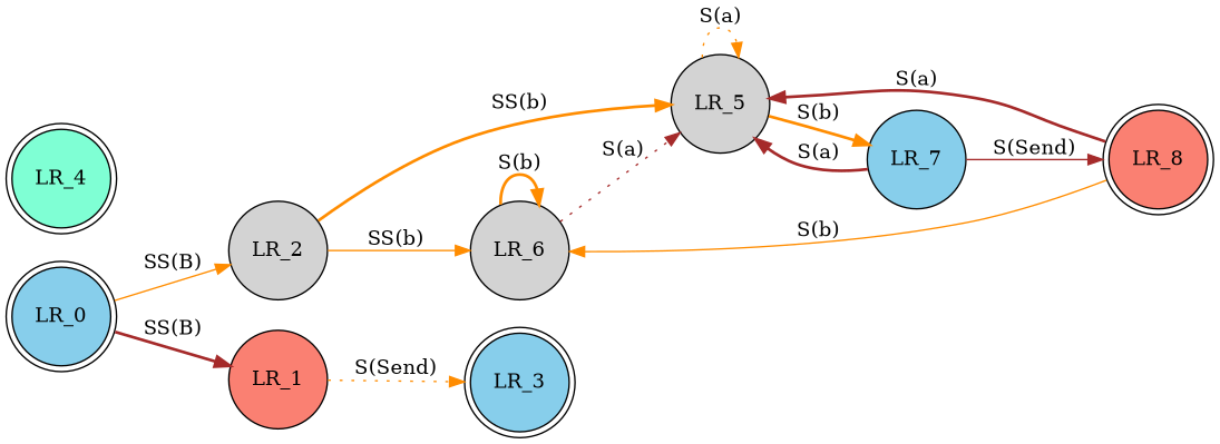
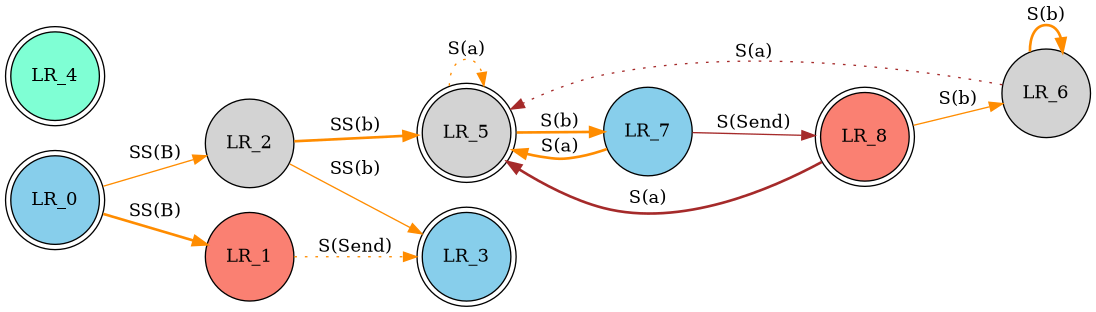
  digraph {
    rankdir=LR
    node [fillcolor=skyblue shape=circle style=filled]
    edge [color=darkorange style=bold]
    LR_0 [shape=doublecircle]
    LR_2 [fillcolor=lightgrey]
    LR_1 [fillcolor=salmon]
    LR_6 [fillcolor=lightgrey]
-   LR_5 [fillcolor=lightgrey]
+   LR_5 [fillcolor=lightgrey shape=doublecircle]
    LR_3 [shape=doublecircle]
    LR_4 [fillcolor=aquamarine shape=doublecircle]
    LR_8 [fillcolor=salmon shape=doublecircle]
    LR_7
    LR_0 -> LR_2 [label="SS(B)" style=solid]
-   LR_0 -> LR_1 [color=brown label="SS(B)"]
-   LR_2 -> LR_6 [label="SS(b)" style=solid]
+   LR_0 -> LR_1 [label="SS(B)"]
+   LR_2 -> LR_3 [label="SS(b)" style=solid]
    LR_2 -> LR_5 [label="SS(b)"]
    LR_1 -> LR_3 [label="S(Send)" style=dotted]
    LR_6 -> LR_6 [label="S(b)"]
    LR_6 -> LR_5 [color=brown label="S(a)" style=dotted]
    LR_5 -> LR_5 [label="S(a)" style=dotted]
    LR_5 -> LR_7 [label="S(b)"]
    LR_8 -> LR_6 [label="S(b)" style=solid]
    LR_8 -> LR_5 [color=brown label="S(a)"]
-   LR_7 -> LR_5 [color=brown label="S(a)"]
+   LR_7 -> LR_5 [label="S(a)"]
    LR_7 -> LR_8 [color=brown label="S(Send)" style=solid]
  }
